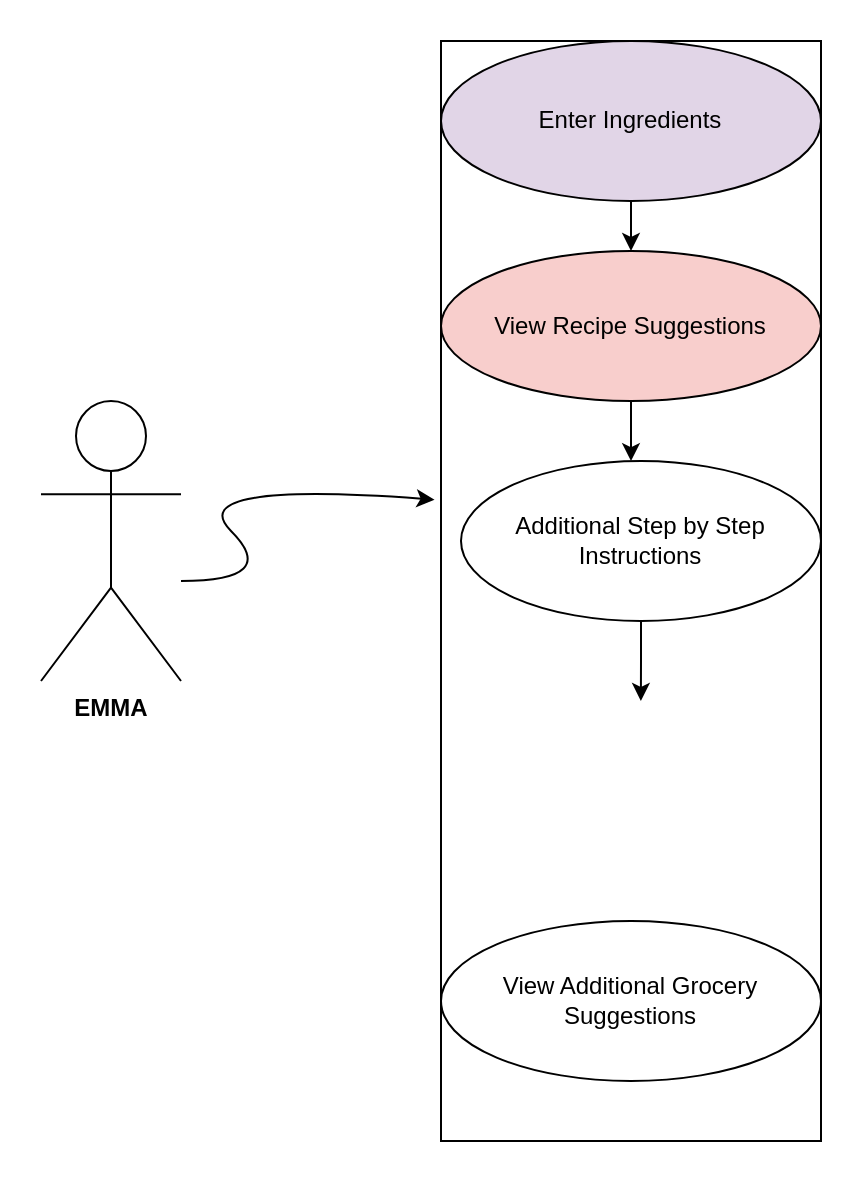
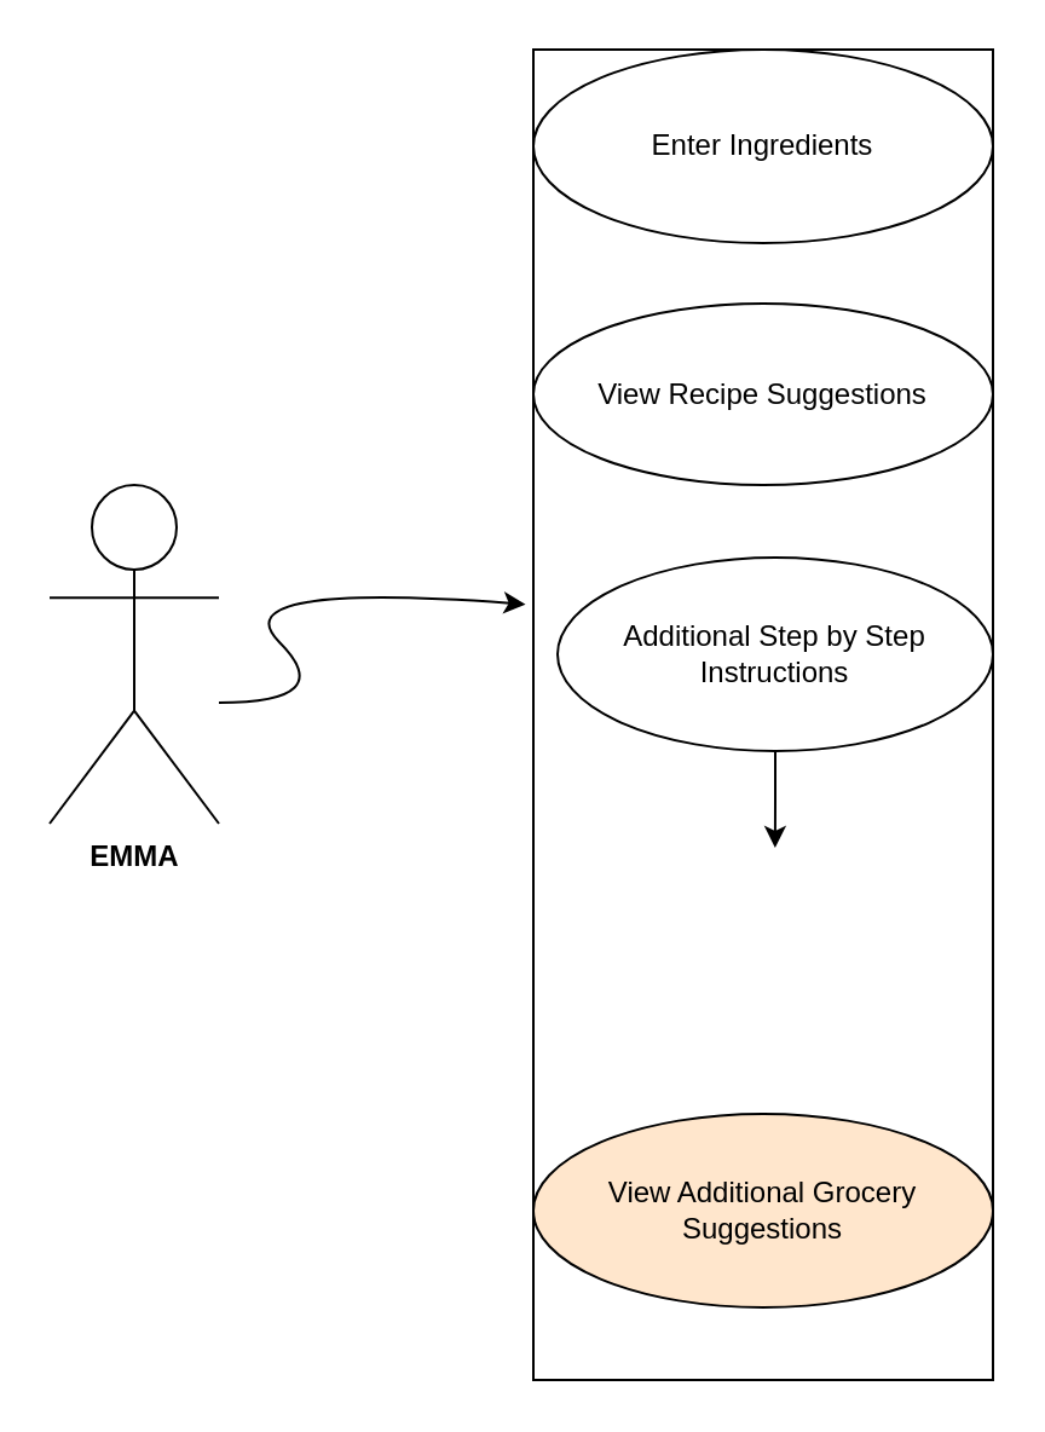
  <mxCell id="0" />
  <mxCell id="1" parent="0" />
  <mxCell id="2" value="EMMA" style="shape=umlActor;verticalLabelPosition=bottom;verticalAlign=top;html=1;outlineConnect=0;fontStyle=1" vertex="1" parent="1"><mxGeometry x="20" y="200" width="70" height="140" as="geometry" /></mxCell>
  <mxCell id="3" value="" style="rounded=0;whiteSpace=wrap;html=1;" vertex="1" parent="1"><mxGeometry x="220" y="20" width="190" height="550" as="geometry" /></mxCell>
- <mxCell id="4" style="edgeStyle=orthogonalEdgeStyle;rounded=0;orthogonalLoop=1;jettySize=auto;html=1;exitX=0.5;exitY=1;exitDx=0;exitDy=0;entryX=0.5;entryY=0;entryDx=0;entryDy=0;" edge="1" parent="1" source="5" target="7"><mxGeometry relative="1" as="geometry" /></mxCell>
- <mxCell id="5" value="Enter Ingredients" style="ellipse;whiteSpace=wrap;html=1;fillColor=#e1d5e7;" vertex="1" parent="1"><mxGeometry x="220" y="20" width="190" height="80" as="geometry" /></mxCell>
- <mxCell id="6" value="" style="edgeStyle=orthogonalEdgeStyle;rounded=0;orthogonalLoop=1;jettySize=auto;html=1;" edge="1" parent="1" source="7" target="8"><mxGeometry relative="1" as="geometry"><Array as="points"><mxPoint x="315" y="230" /><mxPoint x="315" y="230" /></Array></mxGeometry></mxCell>
- <mxCell id="7" value="View Recipe Suggestions" style="ellipse;whiteSpace=wrap;html=1;fillColor=#f8cecc;" vertex="1" parent="1"><mxGeometry x="220" y="125" width="190" height="75" as="geometry" /></mxCell>
+ <mxCell id="5" value="Enter Ingredients" style="ellipse;whiteSpace=wrap;html=1;" vertex="1" parent="1"><mxGeometry x="220" y="20" width="190" height="80" as="geometry" /></mxCell>
+ <mxCell id="7" value="View Recipe Suggestions" style="ellipse;whiteSpace=wrap;html=1;" vertex="1" parent="1"><mxGeometry x="220" y="125" width="190" height="75" as="geometry" /></mxCell>
  <mxCell id="8" value="Additional Step by Step Instructions" style="ellipse;whiteSpace=wrap;html=1;" vertex="1" parent="1"><mxGeometry x="230" y="230" width="180" height="80" as="geometry" /></mxCell>
- <mxCell id="9" value="View Additional Grocery Suggestions" style="ellipse;whiteSpace=wrap;html=1;" vertex="1" parent="1"><mxGeometry x="220" y="460" width="190" height="80" as="geometry" /></mxCell>
+ <mxCell id="9" value="View Additional Grocery Suggestions" style="ellipse;whiteSpace=wrap;html=1;fillColor=#ffe6cc;" vertex="1" parent="1"><mxGeometry x="220" y="460" width="190" height="80" as="geometry" /></mxCell>
  <mxCell id="10" value="" style="curved=1;endArrow=classic;html=1;rounded=0;entryX=-0.017;entryY=0.417;entryDx=0;entryDy=0;entryPerimeter=0;" edge="1" parent="1" target="3"><mxGeometry width="50" height="50" relative="1" as="geometry"><mxPoint x="90" y="290" as="sourcePoint" /><mxPoint x="140" y="240" as="targetPoint" /><Array as="points"><mxPoint x="140" y="290" /><mxPoint x="90" y="240" /></Array></mxGeometry></mxCell>
  <mxCell id="11" style="edgeStyle=orthogonalEdgeStyle;rounded=0;orthogonalLoop=1;jettySize=auto;html=1;entryX=0.526;entryY=0.6;entryDx=0;entryDy=0;entryPerimeter=0;" edge="1" parent="1" source="8" target="3"><mxGeometry relative="1" as="geometry" /></mxCell>
